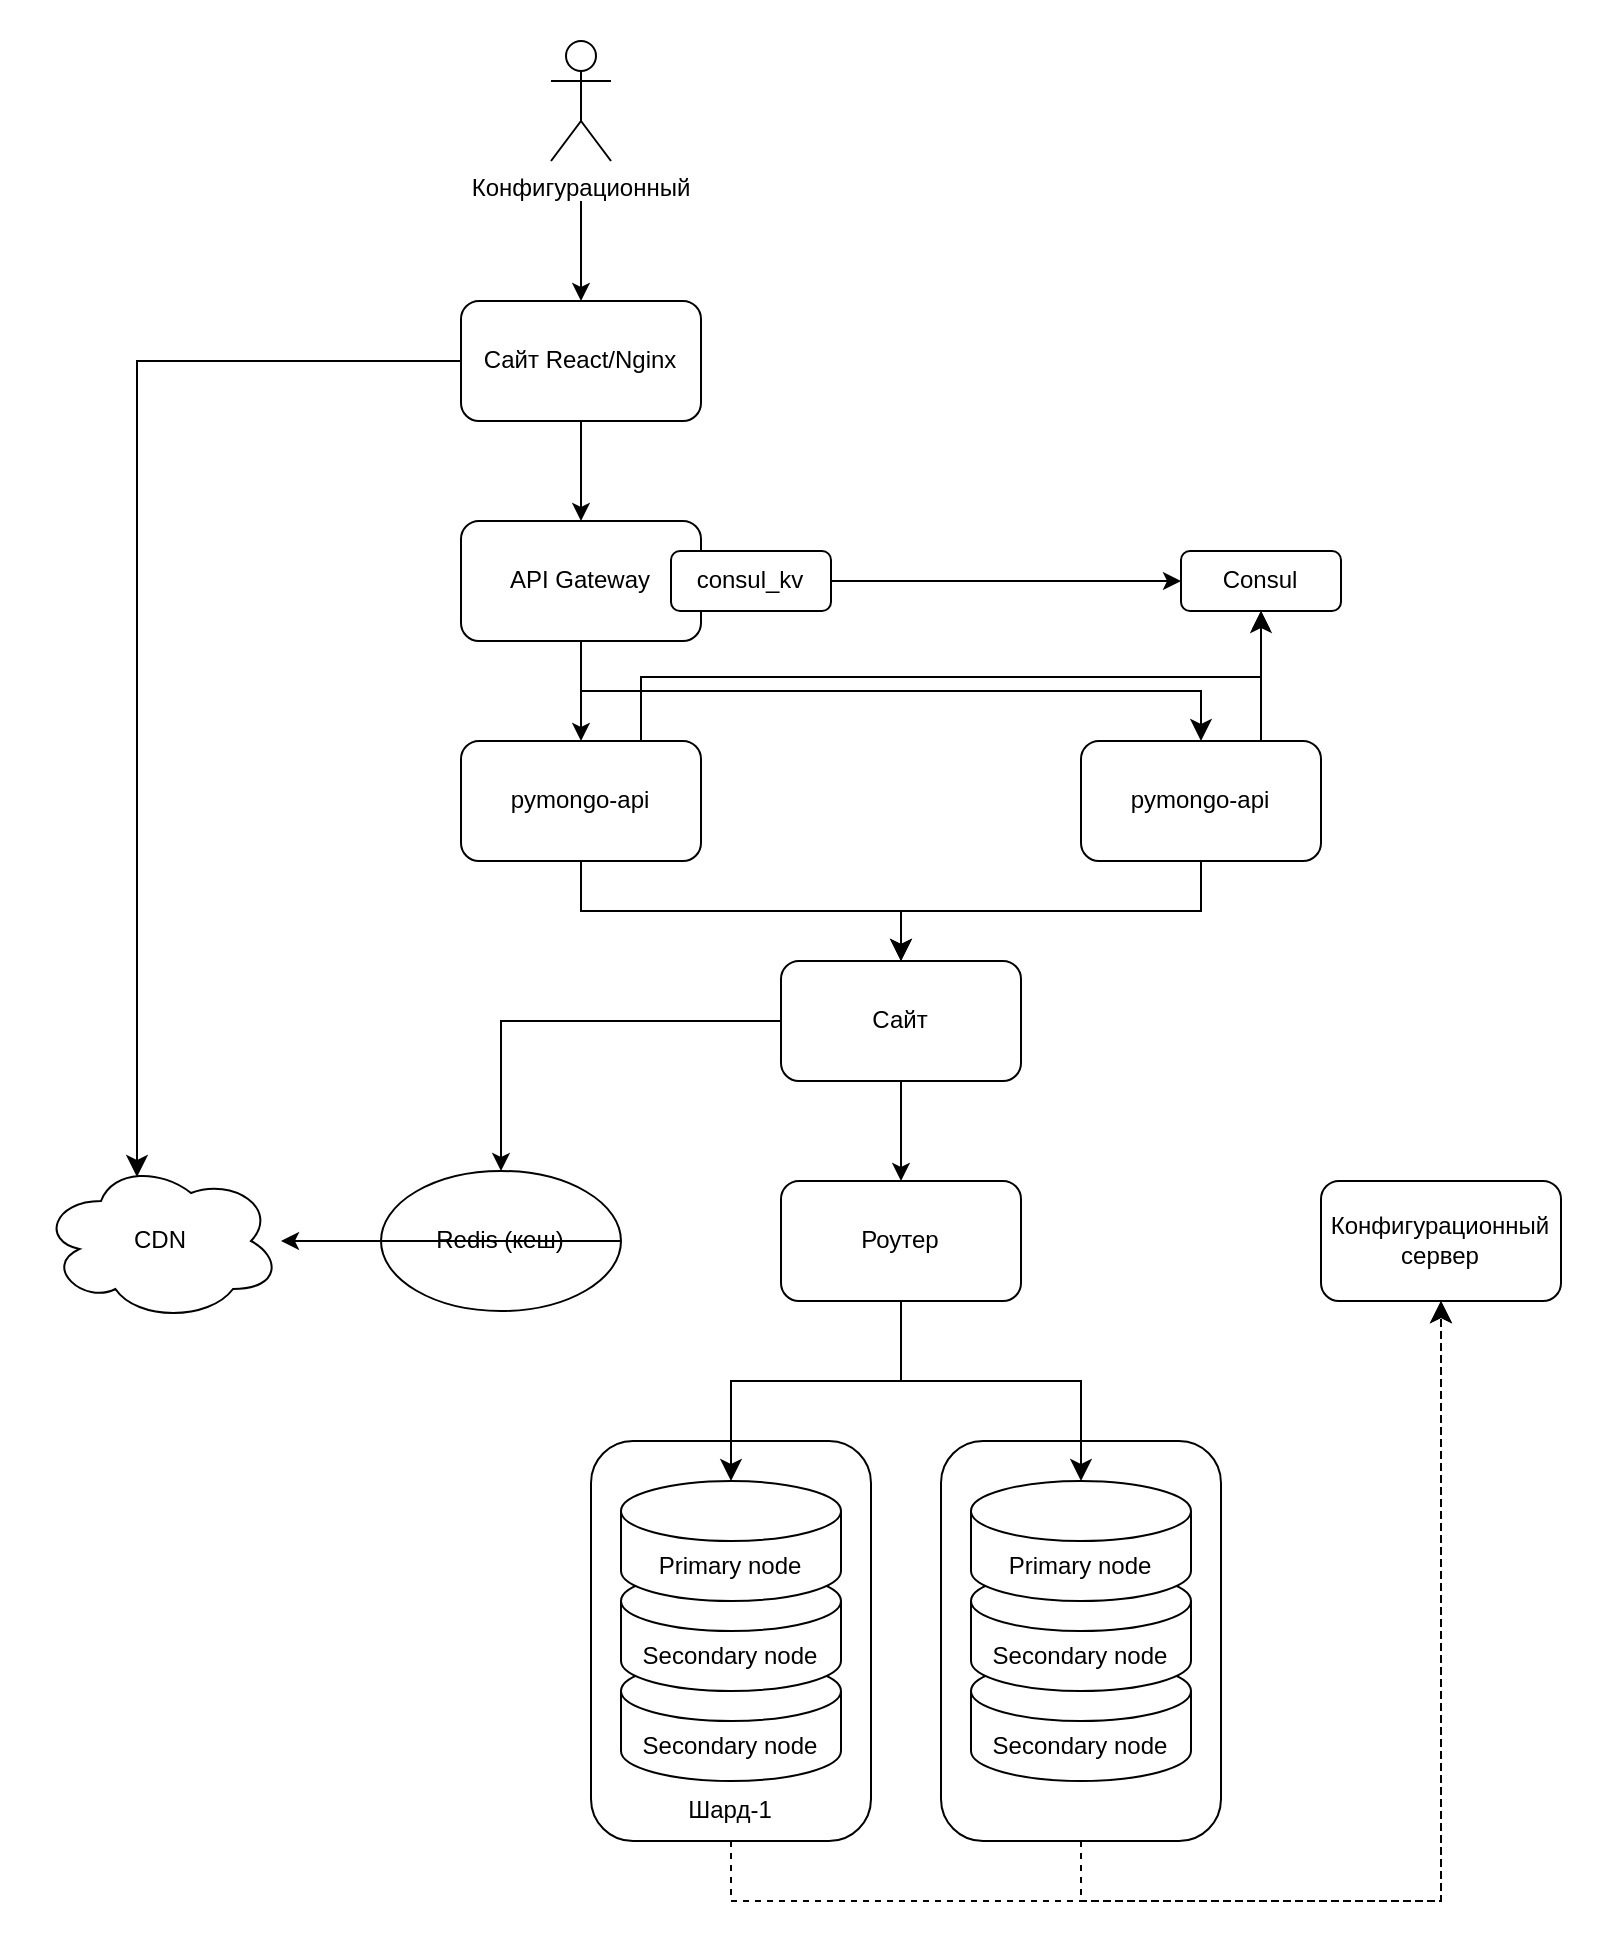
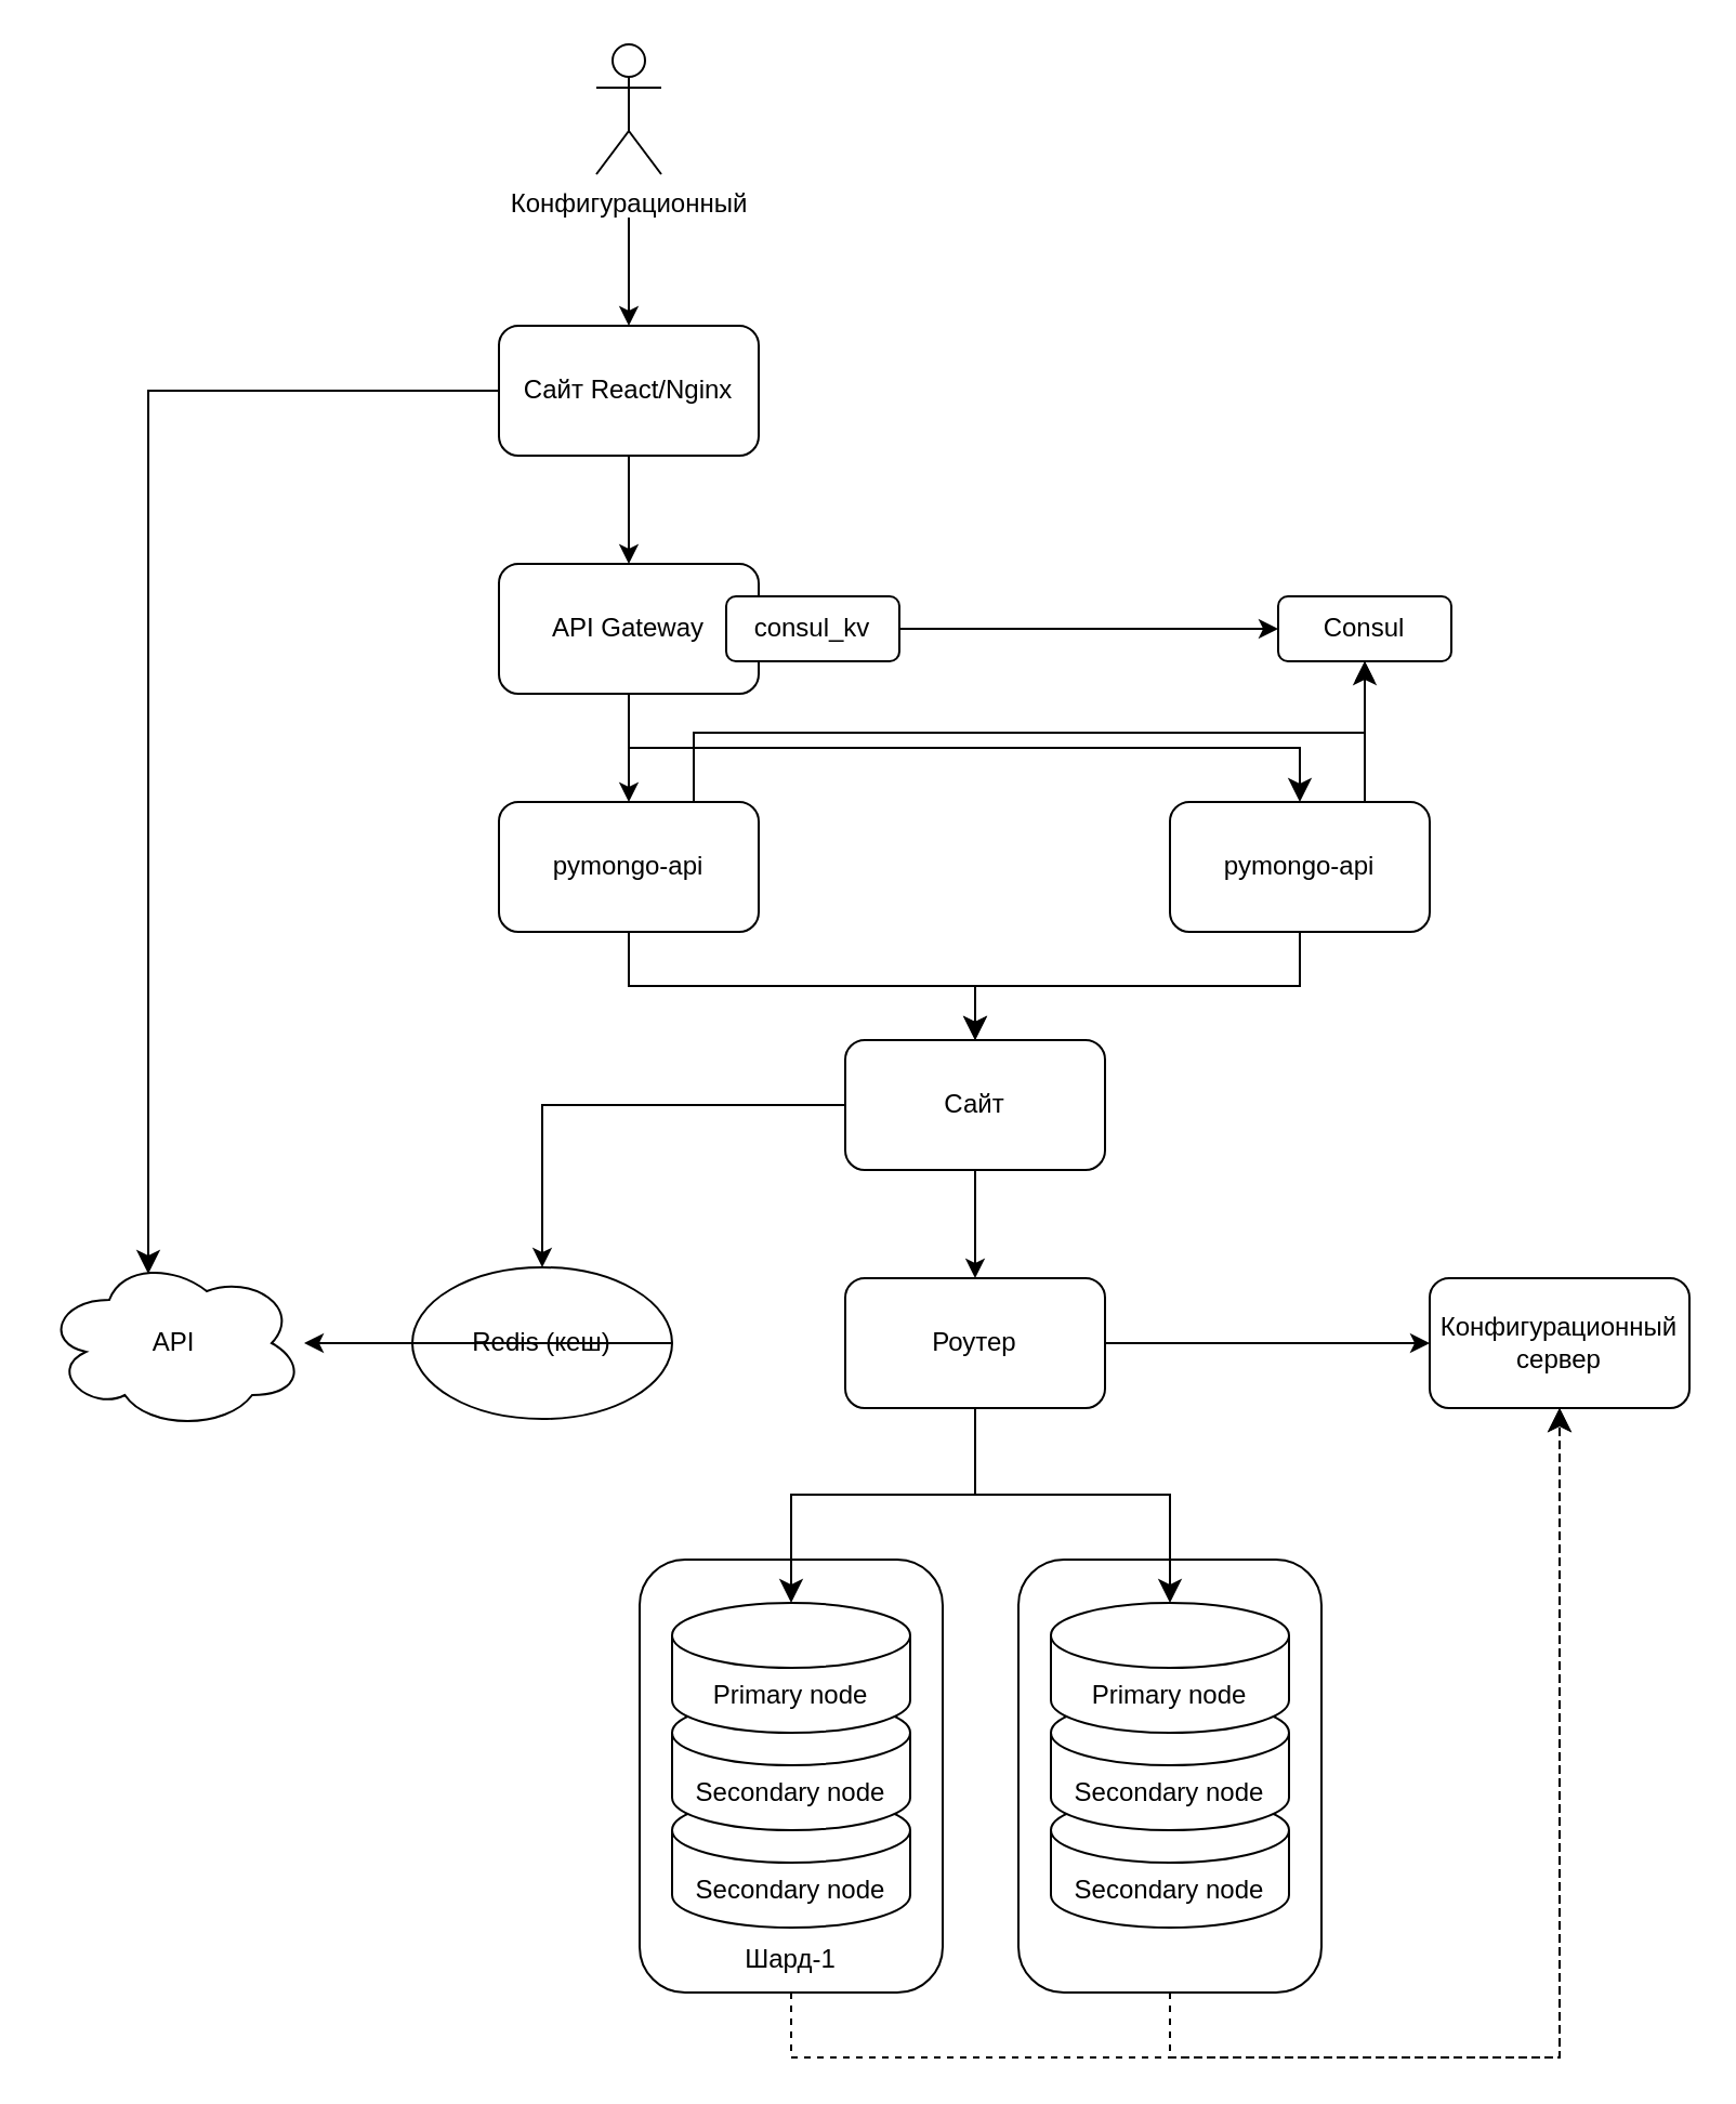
  <mxCell id="0" />
  <mxCell id="1" parent="0" />
  <mxCell id="2" value="" style="rounded=1;whiteSpace=wrap;html=1;" parent="1" vertex="1"><mxGeometry x="295" y="720" width="140" height="200" as="geometry" /></mxCell>
  <mxCell id="3" value="pymongo-api" style="rounded=1;whiteSpace=wrap;html=1;" parent="1" vertex="1"><mxGeometry x="230" y="370" width="120" height="60" as="geometry" /></mxCell>
  <mxCell id="4" style="edgeStyle=orthogonalEdgeStyle;rounded=0;orthogonalLoop=1;jettySize=auto;html=1;entryX=0.5;entryY=0;entryDx=0;entryDy=0;" parent="1" source="5" target="24" edge="1"><mxGeometry relative="1" as="geometry" /></mxCell>
  <mxCell id="5" value="Сайт" style="rounded=1;whiteSpace=wrap;html=1;" parent="1" vertex="1"><mxGeometry x="390" y="480" width="120" height="60" as="geometry" /></mxCell>
  <mxCell id="6" value="Роутер" style="rounded=1;whiteSpace=wrap;html=1;" parent="1" vertex="1"><mxGeometry x="390" y="590" width="120" height="60" as="geometry" /></mxCell>
  <mxCell id="7" value="" style="endArrow=classic;html=1;rounded=0;exitX=0.5;exitY=1;exitDx=0;exitDy=0;" parent="1" source="5" edge="1"><mxGeometry width="50" height="50" relative="1" as="geometry"><mxPoint x="520" y="800" as="sourcePoint" /><mxPoint x="450" y="590" as="targetPoint" /></mxGeometry></mxCell>
  <mxCell id="8" value="Конфигурационный сервер" style="rounded=1;whiteSpace=wrap;html=1;" parent="1" vertex="1"><mxGeometry x="660" y="590" width="120" height="60" as="geometry" /></mxCell>
+ <mxCell id="9" value="" style="endArrow=classic;html=1;rounded=0;exitX=1;exitY=0.5;exitDx=0;exitDy=0;entryX=0;entryY=0.5;entryDx=0;entryDy=0;" parent="1" source="6" target="8" edge="1"><mxGeometry width="50" height="50" relative="1" as="geometry"><mxPoint x="520" y="900" as="sourcePoint" /><mxPoint x="570" y="850" as="targetPoint" /></mxGeometry></mxCell>
  <mxCell id="10" value="" style="edgeStyle=elbowEdgeStyle;elbow=vertical;endArrow=classic;html=1;curved=0;rounded=0;endSize=8;startSize=8;exitX=0.5;exitY=1;exitDx=0;exitDy=0;entryX=0.5;entryY=0;entryDx=0;entryDy=0;entryPerimeter=0;" parent="1" source="6" target="16" edge="1"><mxGeometry width="50" height="50" relative="1" as="geometry"><mxPoint x="520" y="900" as="sourcePoint" /><mxPoint x="570" y="850" as="targetPoint" /><Array as="points"><mxPoint x="410" y="690" /></Array></mxGeometry></mxCell>
  <mxCell id="11" value="" style="edgeStyle=elbowEdgeStyle;elbow=vertical;endArrow=classic;html=1;curved=0;rounded=0;endSize=8;startSize=8;entryX=0.5;entryY=1;entryDx=0;entryDy=0;exitX=0.5;exitY=1;exitDx=0;exitDy=0;dashed=1;" parent="1" source="18" target="8" edge="1"><mxGeometry width="50" height="50" relative="1" as="geometry"><mxPoint x="542.04" y="894.35" as="sourcePoint" /><mxPoint x="570" y="750" as="targetPoint" /><Array as="points"><mxPoint x="620" y="950" /></Array></mxGeometry></mxCell>
  <mxCell id="12" value="" style="edgeStyle=elbowEdgeStyle;elbow=vertical;endArrow=classic;html=1;curved=0;rounded=0;endSize=8;startSize=8;exitX=0.5;exitY=1;exitDx=0;exitDy=0;entryX=0.5;entryY=1;entryDx=0;entryDy=0;dashed=1;" parent="1" source="2" target="8" edge="1"><mxGeometry width="50" height="50" relative="1" as="geometry"><mxPoint x="520" y="800" as="sourcePoint" /><mxPoint x="720" y="660" as="targetPoint" /><Array as="points"><mxPoint x="540" y="950" /></Array></mxGeometry></mxCell>
  <mxCell id="13" value="" style="edgeStyle=elbowEdgeStyle;elbow=vertical;endArrow=classic;html=1;curved=0;rounded=0;endSize=8;startSize=8;exitX=0.5;exitY=1;exitDx=0;exitDy=0;exitPerimeter=0;entryX=0.5;entryY=1;entryDx=0;entryDy=0;dashed=1;" parent="1" source="16" target="14" edge="1"><mxGeometry width="50" height="50" relative="1" as="geometry"><mxPoint x="365" y="800" as="sourcePoint" /><mxPoint x="720" y="650" as="targetPoint" /><Array as="points" /></mxGeometry></mxCell>
  <mxCell id="14" value="Secondary node" style="shape=cylinder3;whiteSpace=wrap;html=1;boundedLbl=1;backgroundOutline=1;size=15;" parent="1" vertex="1"><mxGeometry x="310" y="830" width="110" height="60" as="geometry" /></mxCell>
  <mxCell id="15" value="Secondary node" style="shape=cylinder3;whiteSpace=wrap;html=1;boundedLbl=1;backgroundOutline=1;size=15;" parent="1" vertex="1"><mxGeometry x="310" y="785" width="110" height="60" as="geometry" /></mxCell>
  <mxCell id="16" value="Primary node" style="shape=cylinder3;whiteSpace=wrap;html=1;boundedLbl=1;backgroundOutline=1;size=15;" parent="1" vertex="1"><mxGeometry x="310" y="740" width="110" height="60" as="geometry" /></mxCell>
  <mxCell id="17" value="Шард-1" style="text;html=1;align=center;verticalAlign=middle;whiteSpace=wrap;rounded=0;" parent="1" vertex="1"><mxGeometry x="335" y="890" width="60" height="30" as="geometry" /></mxCell>
  <mxCell id="18" value="" style="rounded=1;whiteSpace=wrap;html=1;" parent="1" vertex="1"><mxGeometry x="470" y="720" width="140" height="200" as="geometry" /></mxCell>
  <mxCell id="19" value="" style="edgeStyle=elbowEdgeStyle;elbow=vertical;endArrow=classic;html=1;curved=0;rounded=0;endSize=8;startSize=8;exitX=0.5;exitY=1;exitDx=0;exitDy=0;exitPerimeter=0;entryX=0.5;entryY=1;entryDx=0;entryDy=0;dashed=1;" parent="1" source="22" target="20" edge="1"><mxGeometry width="50" height="50" relative="1" as="geometry"><mxPoint x="540" y="800" as="sourcePoint" /><mxPoint x="895" y="650" as="targetPoint" /><Array as="points" /></mxGeometry></mxCell>
  <mxCell id="20" value="Secondary node" style="shape=cylinder3;whiteSpace=wrap;html=1;boundedLbl=1;backgroundOutline=1;size=15;" parent="1" vertex="1"><mxGeometry x="485" y="830" width="110" height="60" as="geometry" /></mxCell>
  <mxCell id="21" value="Secondary node" style="shape=cylinder3;whiteSpace=wrap;html=1;boundedLbl=1;backgroundOutline=1;size=15;" parent="1" vertex="1"><mxGeometry x="485" y="785" width="110" height="60" as="geometry" /></mxCell>
  <mxCell id="22" value="Primary node" style="shape=cylinder3;whiteSpace=wrap;html=1;boundedLbl=1;backgroundOutline=1;size=15;" parent="1" vertex="1"><mxGeometry x="485" y="740" width="110" height="60" as="geometry" /></mxCell>
  <mxCell id="23" value="" style="edgeStyle=elbowEdgeStyle;elbow=vertical;endArrow=classic;html=1;curved=0;rounded=0;endSize=8;startSize=8;exitX=0.5;exitY=1;exitDx=0;exitDy=0;" parent="1" source="6" edge="1"><mxGeometry width="50" height="50" relative="1" as="geometry"><mxPoint x="520" y="900" as="sourcePoint" /><mxPoint x="540" y="740" as="targetPoint" /><Array as="points"><mxPoint x="490" y="690" /></Array></mxGeometry></mxCell>
  <mxCell id="24" value="Redis (кеш)" style="ellipse;whiteSpace=wrap;html=1;" parent="1" vertex="1"><mxGeometry x="190" y="585" width="120" height="70" as="geometry" /></mxCell>
  <mxCell id="25" value="" style="endArrow=classic;html=1;rounded=0;exitX=1;exitY=0.5;exitDx=0;exitDy=0;" parent="1" source="24" target="41" edge="1"><mxGeometry width="50" height="50" relative="1" as="geometry"><mxPoint x="480" y="560" as="sourcePoint" /><mxPoint x="530" y="510" as="targetPoint" /></mxGeometry></mxCell>
  <mxCell id="26" value="pymongo-api" style="rounded=1;whiteSpace=wrap;html=1;" parent="1" vertex="1"><mxGeometry x="540" y="370" width="120" height="60" as="geometry" /></mxCell>
  <mxCell id="27" value="API Gateway" style="rounded=1;whiteSpace=wrap;html=1;" parent="1" vertex="1"><mxGeometry x="230" y="260" width="120" height="60" as="geometry" /></mxCell>
  <mxCell id="28" value="consul_kv" style="rounded=1;whiteSpace=wrap;html=1;" parent="1" vertex="1"><mxGeometry x="335" y="275" width="80" height="30" as="geometry" /></mxCell>
  <mxCell id="29" value="Consul" style="rounded=1;whiteSpace=wrap;html=1;" parent="1" vertex="1"><mxGeometry x="590" y="275" width="80" height="30" as="geometry" /></mxCell>
  <mxCell id="30" value="" style="edgeStyle=elbowEdgeStyle;elbow=vertical;endArrow=classic;html=1;curved=0;rounded=0;endSize=8;startSize=8;exitX=0.5;exitY=1;exitDx=0;exitDy=0;entryX=0.5;entryY=0;entryDx=0;entryDy=0;" parent="1" source="26" target="5" edge="1"><mxGeometry width="50" height="50" relative="1" as="geometry"><mxPoint x="520" y="700" as="sourcePoint" /><mxPoint x="570" y="650" as="targetPoint" /></mxGeometry></mxCell>
  <mxCell id="31" value="" style="edgeStyle=elbowEdgeStyle;elbow=vertical;endArrow=classic;html=1;curved=0;rounded=0;endSize=8;startSize=8;" parent="1" source="3" target="5" edge="1"><mxGeometry width="50" height="50" relative="1" as="geometry"><mxPoint x="520" y="700" as="sourcePoint" /><mxPoint x="570" y="650" as="targetPoint" /></mxGeometry></mxCell>
  <mxCell id="32" value="" style="endArrow=classic;html=1;rounded=0;exitX=0.5;exitY=1;exitDx=0;exitDy=0;entryX=0.5;entryY=0;entryDx=0;entryDy=0;" parent="1" source="27" target="3" edge="1"><mxGeometry width="50" height="50" relative="1" as="geometry"><mxPoint x="520" y="700" as="sourcePoint" /><mxPoint x="570" y="650" as="targetPoint" /></mxGeometry></mxCell>
  <mxCell id="33" value="" style="edgeStyle=elbowEdgeStyle;elbow=vertical;endArrow=classic;html=1;curved=0;rounded=0;endSize=8;startSize=8;exitX=0.5;exitY=1;exitDx=0;exitDy=0;" parent="1" source="27" target="26" edge="1"><mxGeometry width="50" height="50" relative="1" as="geometry"><mxPoint x="520" y="700" as="sourcePoint" /><mxPoint x="570" y="650" as="targetPoint" /></mxGeometry></mxCell>
  <mxCell id="34" value="" style="edgeStyle=elbowEdgeStyle;elbow=vertical;endArrow=classic;html=1;curved=0;rounded=0;endSize=8;startSize=8;exitX=0.75;exitY=0;exitDx=0;exitDy=0;entryX=0.5;entryY=1;entryDx=0;entryDy=0;" parent="1" source="3" target="29" edge="1"><mxGeometry width="50" height="50" relative="1" as="geometry"><mxPoint x="520" y="700" as="sourcePoint" /><mxPoint x="570" y="650" as="targetPoint" /></mxGeometry></mxCell>
  <mxCell id="35" value="" style="endArrow=classic;html=1;rounded=0;entryX=0.5;entryY=1;entryDx=0;entryDy=0;exitX=0.75;exitY=0;exitDx=0;exitDy=0;" parent="1" source="26" target="29" edge="1"><mxGeometry width="50" height="50" relative="1" as="geometry"><mxPoint x="520" y="700" as="sourcePoint" /><mxPoint x="570" y="650" as="targetPoint" /></mxGeometry></mxCell>
  <mxCell id="36" value="" style="endArrow=classic;html=1;rounded=0;exitX=1;exitY=0.5;exitDx=0;exitDy=0;entryX=0;entryY=0.5;entryDx=0;entryDy=0;" parent="1" source="28" target="29" edge="1"><mxGeometry width="50" height="50" relative="1" as="geometry"><mxPoint x="520" y="700" as="sourcePoint" /><mxPoint x="570" y="650" as="targetPoint" /></mxGeometry></mxCell>
  <mxCell id="37" value="Сайт React/Nginx" style="rounded=1;whiteSpace=wrap;html=1;" parent="1" vertex="1"><mxGeometry x="230" y="150" width="120" height="60" as="geometry" /></mxCell>
  <mxCell id="38" value="" style="endArrow=classic;html=1;rounded=0;exitX=0.5;exitY=1;exitDx=0;exitDy=0;" parent="1" source="37" target="27" edge="1"><mxGeometry width="50" height="50" relative="1" as="geometry"><mxPoint x="520" y="500" as="sourcePoint" /><mxPoint x="570" y="450" as="targetPoint" /></mxGeometry></mxCell>
  <mxCell id="39" value="Конфигурационный" style="shape=umlActor;verticalLabelPosition=bottom;verticalAlign=top;html=1;outlineConnect=0;" parent="1" vertex="1"><mxGeometry x="275" y="20" width="30" height="60" as="geometry" /></mxCell>
  <mxCell id="40" value="" style="endArrow=classic;html=1;rounded=0;entryX=0.5;entryY=0;entryDx=0;entryDy=0;" parent="1" target="37" edge="1"><mxGeometry width="50" height="50" relative="1" as="geometry"><mxPoint x="290" y="100" as="sourcePoint" /><mxPoint x="570" y="350" as="targetPoint" /></mxGeometry></mxCell>
- <mxCell id="41" value="CDN" style="ellipse;shape=cloud;whiteSpace=wrap;html=1;" vertex="1" parent="1"><mxGeometry x="20" y="580" width="120" height="80" as="geometry" /></mxCell>
+ <mxCell id="41" value="API" style="ellipse;shape=cloud;whiteSpace=wrap;html=1;" vertex="1" parent="1"><mxGeometry x="20" y="580" width="120" height="80" as="geometry" /></mxCell>
  <mxCell id="42" value="" style="edgeStyle=elbowEdgeStyle;elbow=vertical;endArrow=classic;html=1;curved=0;rounded=0;endSize=8;startSize=8;exitX=0;exitY=0.5;exitDx=0;exitDy=0;entryX=0.4;entryY=0.1;entryDx=0;entryDy=0;entryPerimeter=0;" edge="1" parent="1" source="37" target="41"><mxGeometry width="50" height="50" relative="1" as="geometry"><mxPoint x="300" y="570" as="sourcePoint" /><mxPoint x="350" y="520" as="targetPoint" /><Array as="points"><mxPoint x="100" y="180" /></Array></mxGeometry></mxCell>
